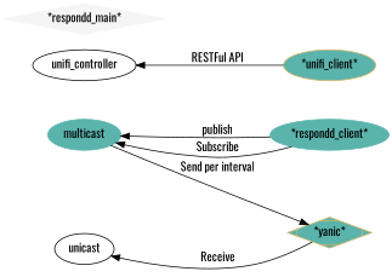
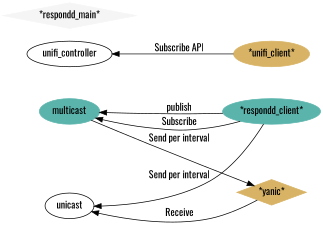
  digraph {
    fontname=Oswald
    rankdir=LR
    node [fontname=Oswald style=filled]
    edge [fontname=Oswald]
    multicast [color="#5ab4ac"]
    unifi_controller [style=""]
    unicast [style=""]
-   n4 [color="#d8b365" label="*unifi_client*" fillcolor="#5ab4ac"]
+   n4 [color="#d8b365" label="*unifi_client*"]
    n5 [color="#5ab4ac" label="*respondd_client*"]
-   n6 [color="#d8b365" label="*yanic*" shape=Mdiamond fillcolor="#5ab4ac"]
+   n6 [color="#d8b365" label="*yanic*" shape=Mdiamond]
    n7 [color="#f5f5f5" label="*respondd_main*" shape=Mdiamond]
    subgraph sub_1 {
      rank=same
      multicast
      unifi_controller
      unicast
    }
    subgraph sub_2 {
      rank=same
      n4
      n5
    }
    subgraph sub_3 {
      color=lightgrey
      fontsize=20
      style=dotted
      n4
    }
    subgraph sub_4 {
      color=blue
      fontsize=20
      label="*respondd_client*"
      style=dotted
      multicast
      n5
    }
    subgraph sub_5 {
      color=lightgrey
      fontsize=20
      style=dotted
      n6
    }
    subgraph sub_6 {
      color=blue
      fontsize=20
      style=dotted
      n7
    }
    multicast -> n5 [style=invis]
    multicast -> n6 [label="Send per interval"]
-   n4 -> unifi_controller [label="RESTFul API"]
+   n4 -> unifi_controller [label="Subscribe API"]
    n5 -> multicast [style=invis]
    n5 -> multicast [label=publish]
    n5 -> multicast [label=Subscribe]
+   n5 -> unicast [label="Send per interval"]
    n6 -> unicast [label=Receive]
  }
